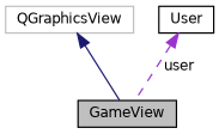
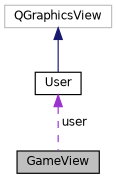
  digraph {
    node [color=black fillcolor=white fontname=Helvetica fontsize=10 shape=record style=filled]
    edge [dir=back fontname=Helvetica fontsize=10 labelfontname=Helvetica labelfontsize=10]
    n1 [fillcolor=grey75 fontcolor=black height=0.2 label=GameView width=0.4]
    n2 [color=grey75 height=0.2 label=QGraphicsView width=0.4]
    n3 [height=0.2 label=User width=0.4]
-   n2 -> n1 [color=midnightblue style=solid]
+   n2 -> n3 [color=midnightblue style=solid]
    n3 -> n1 [color=darkorchid3 label=" user" style=dashed]
  }
